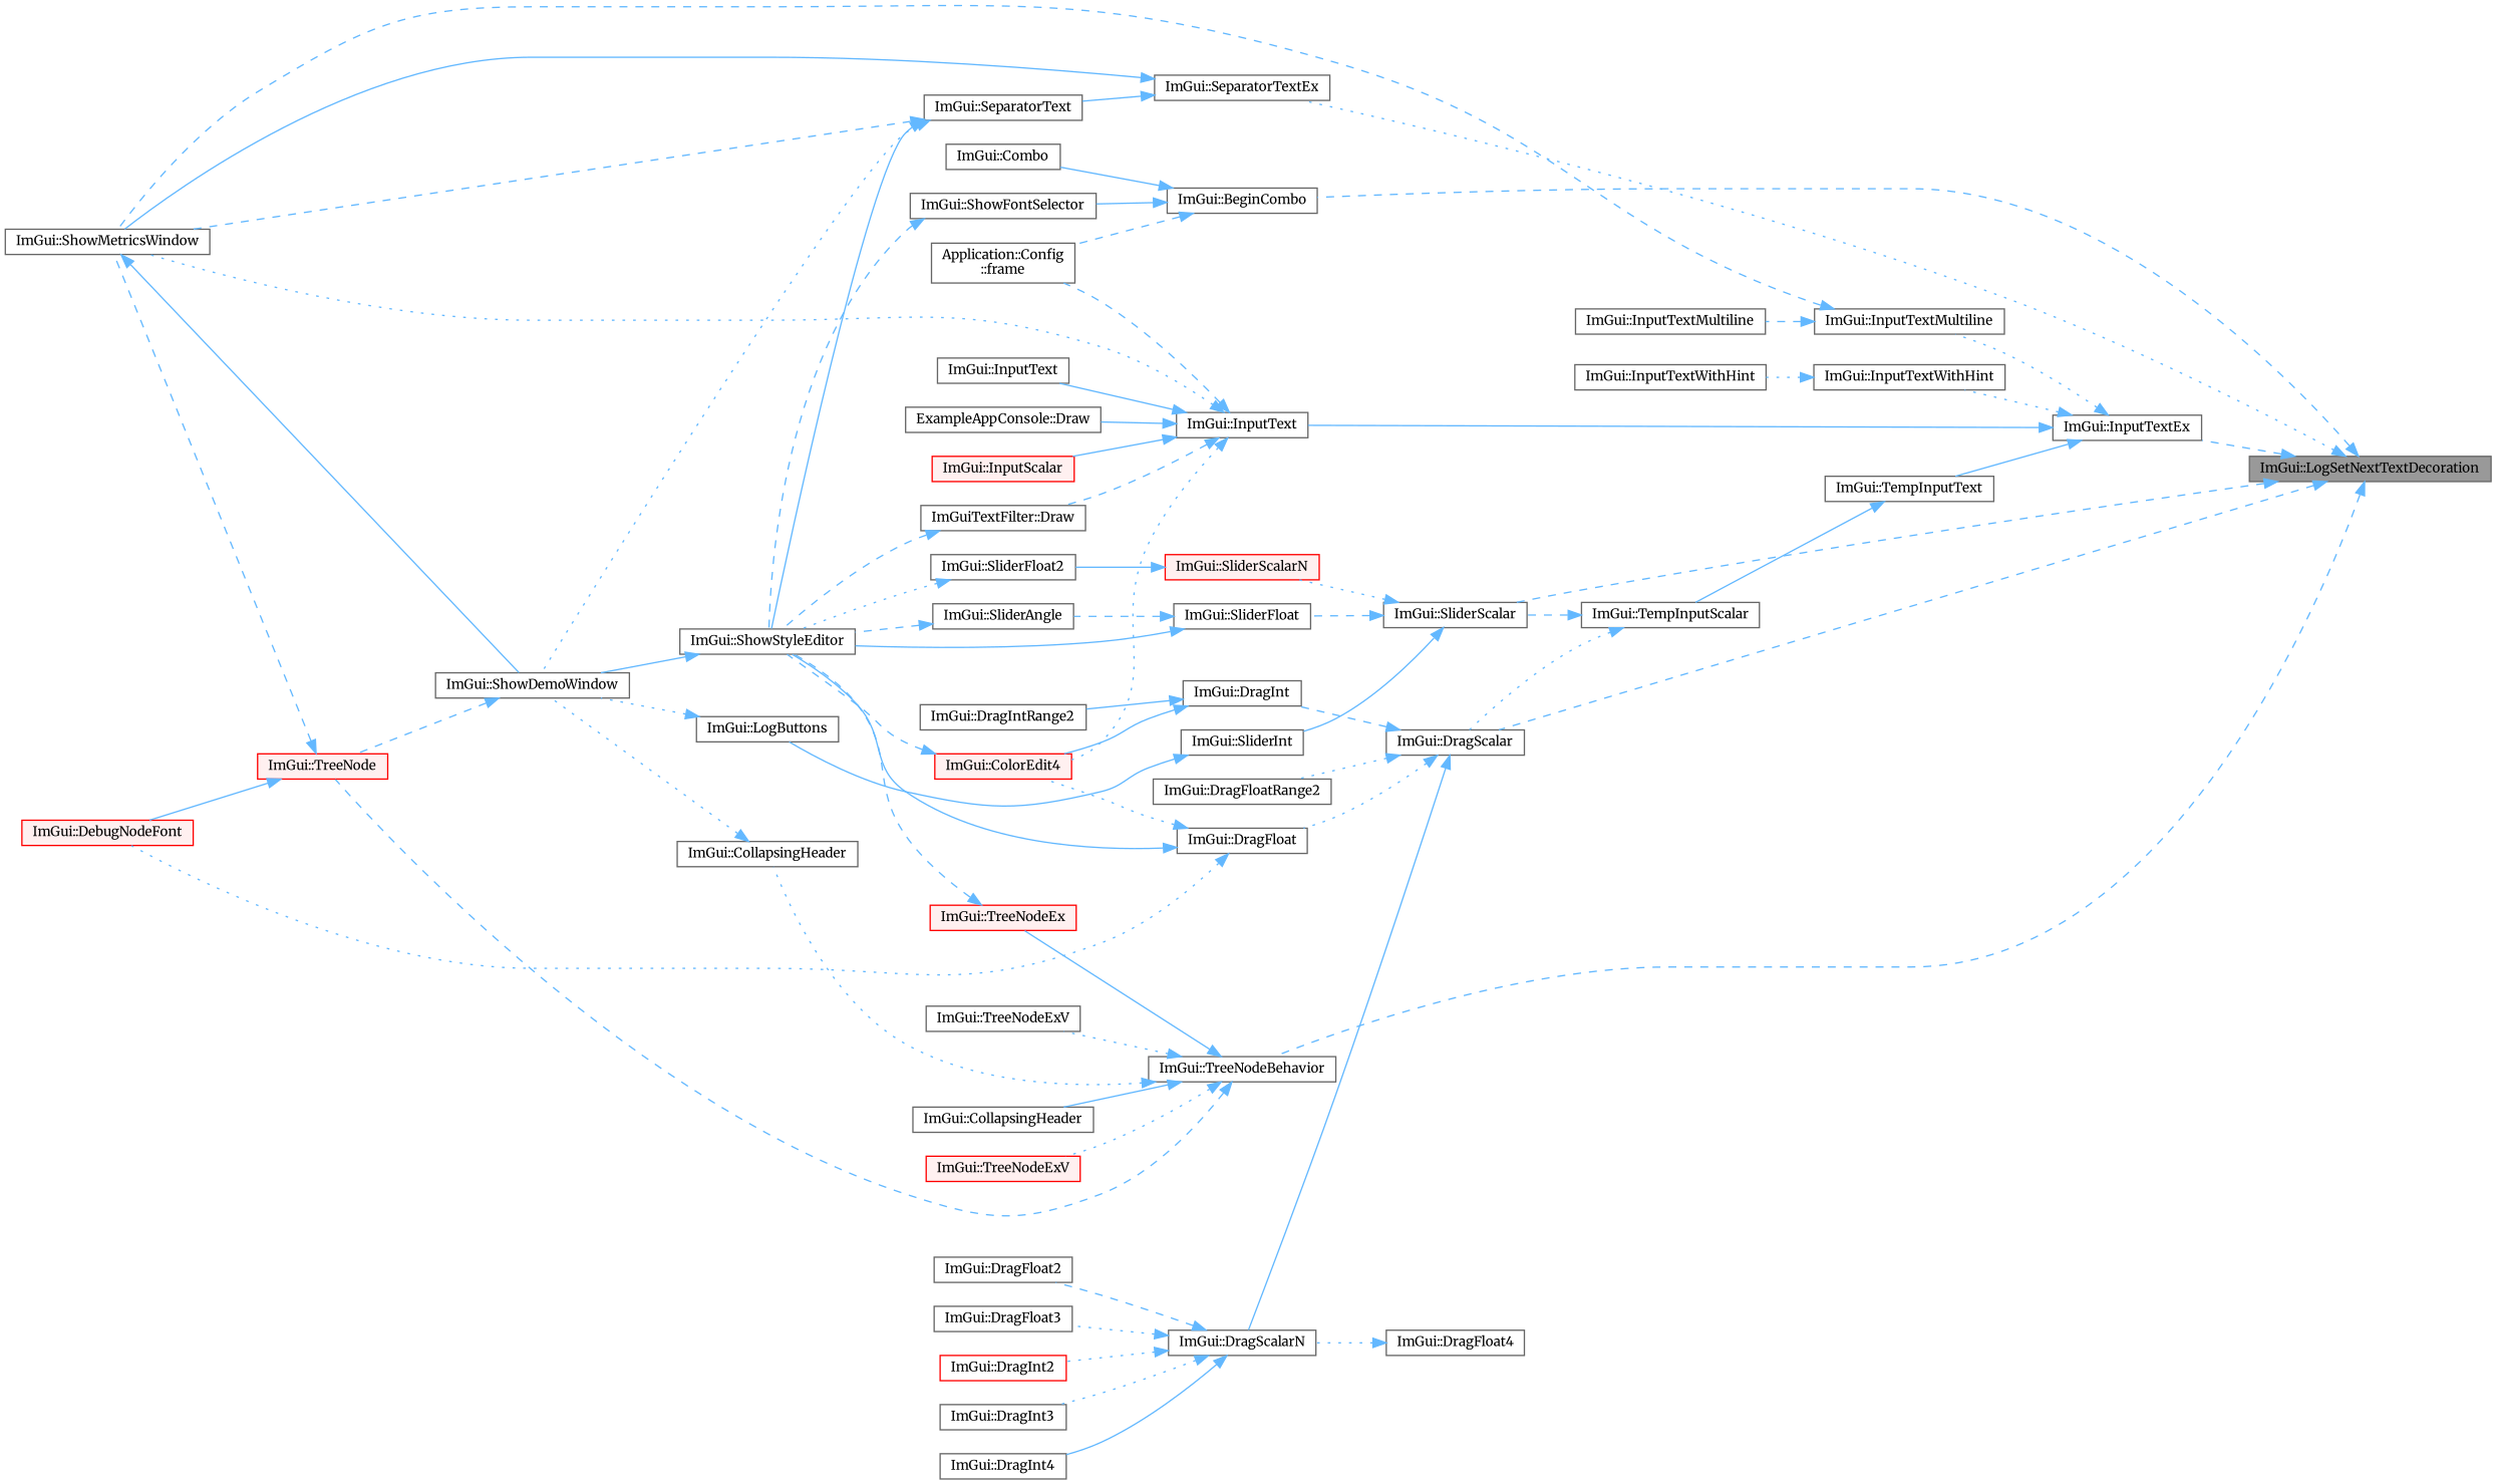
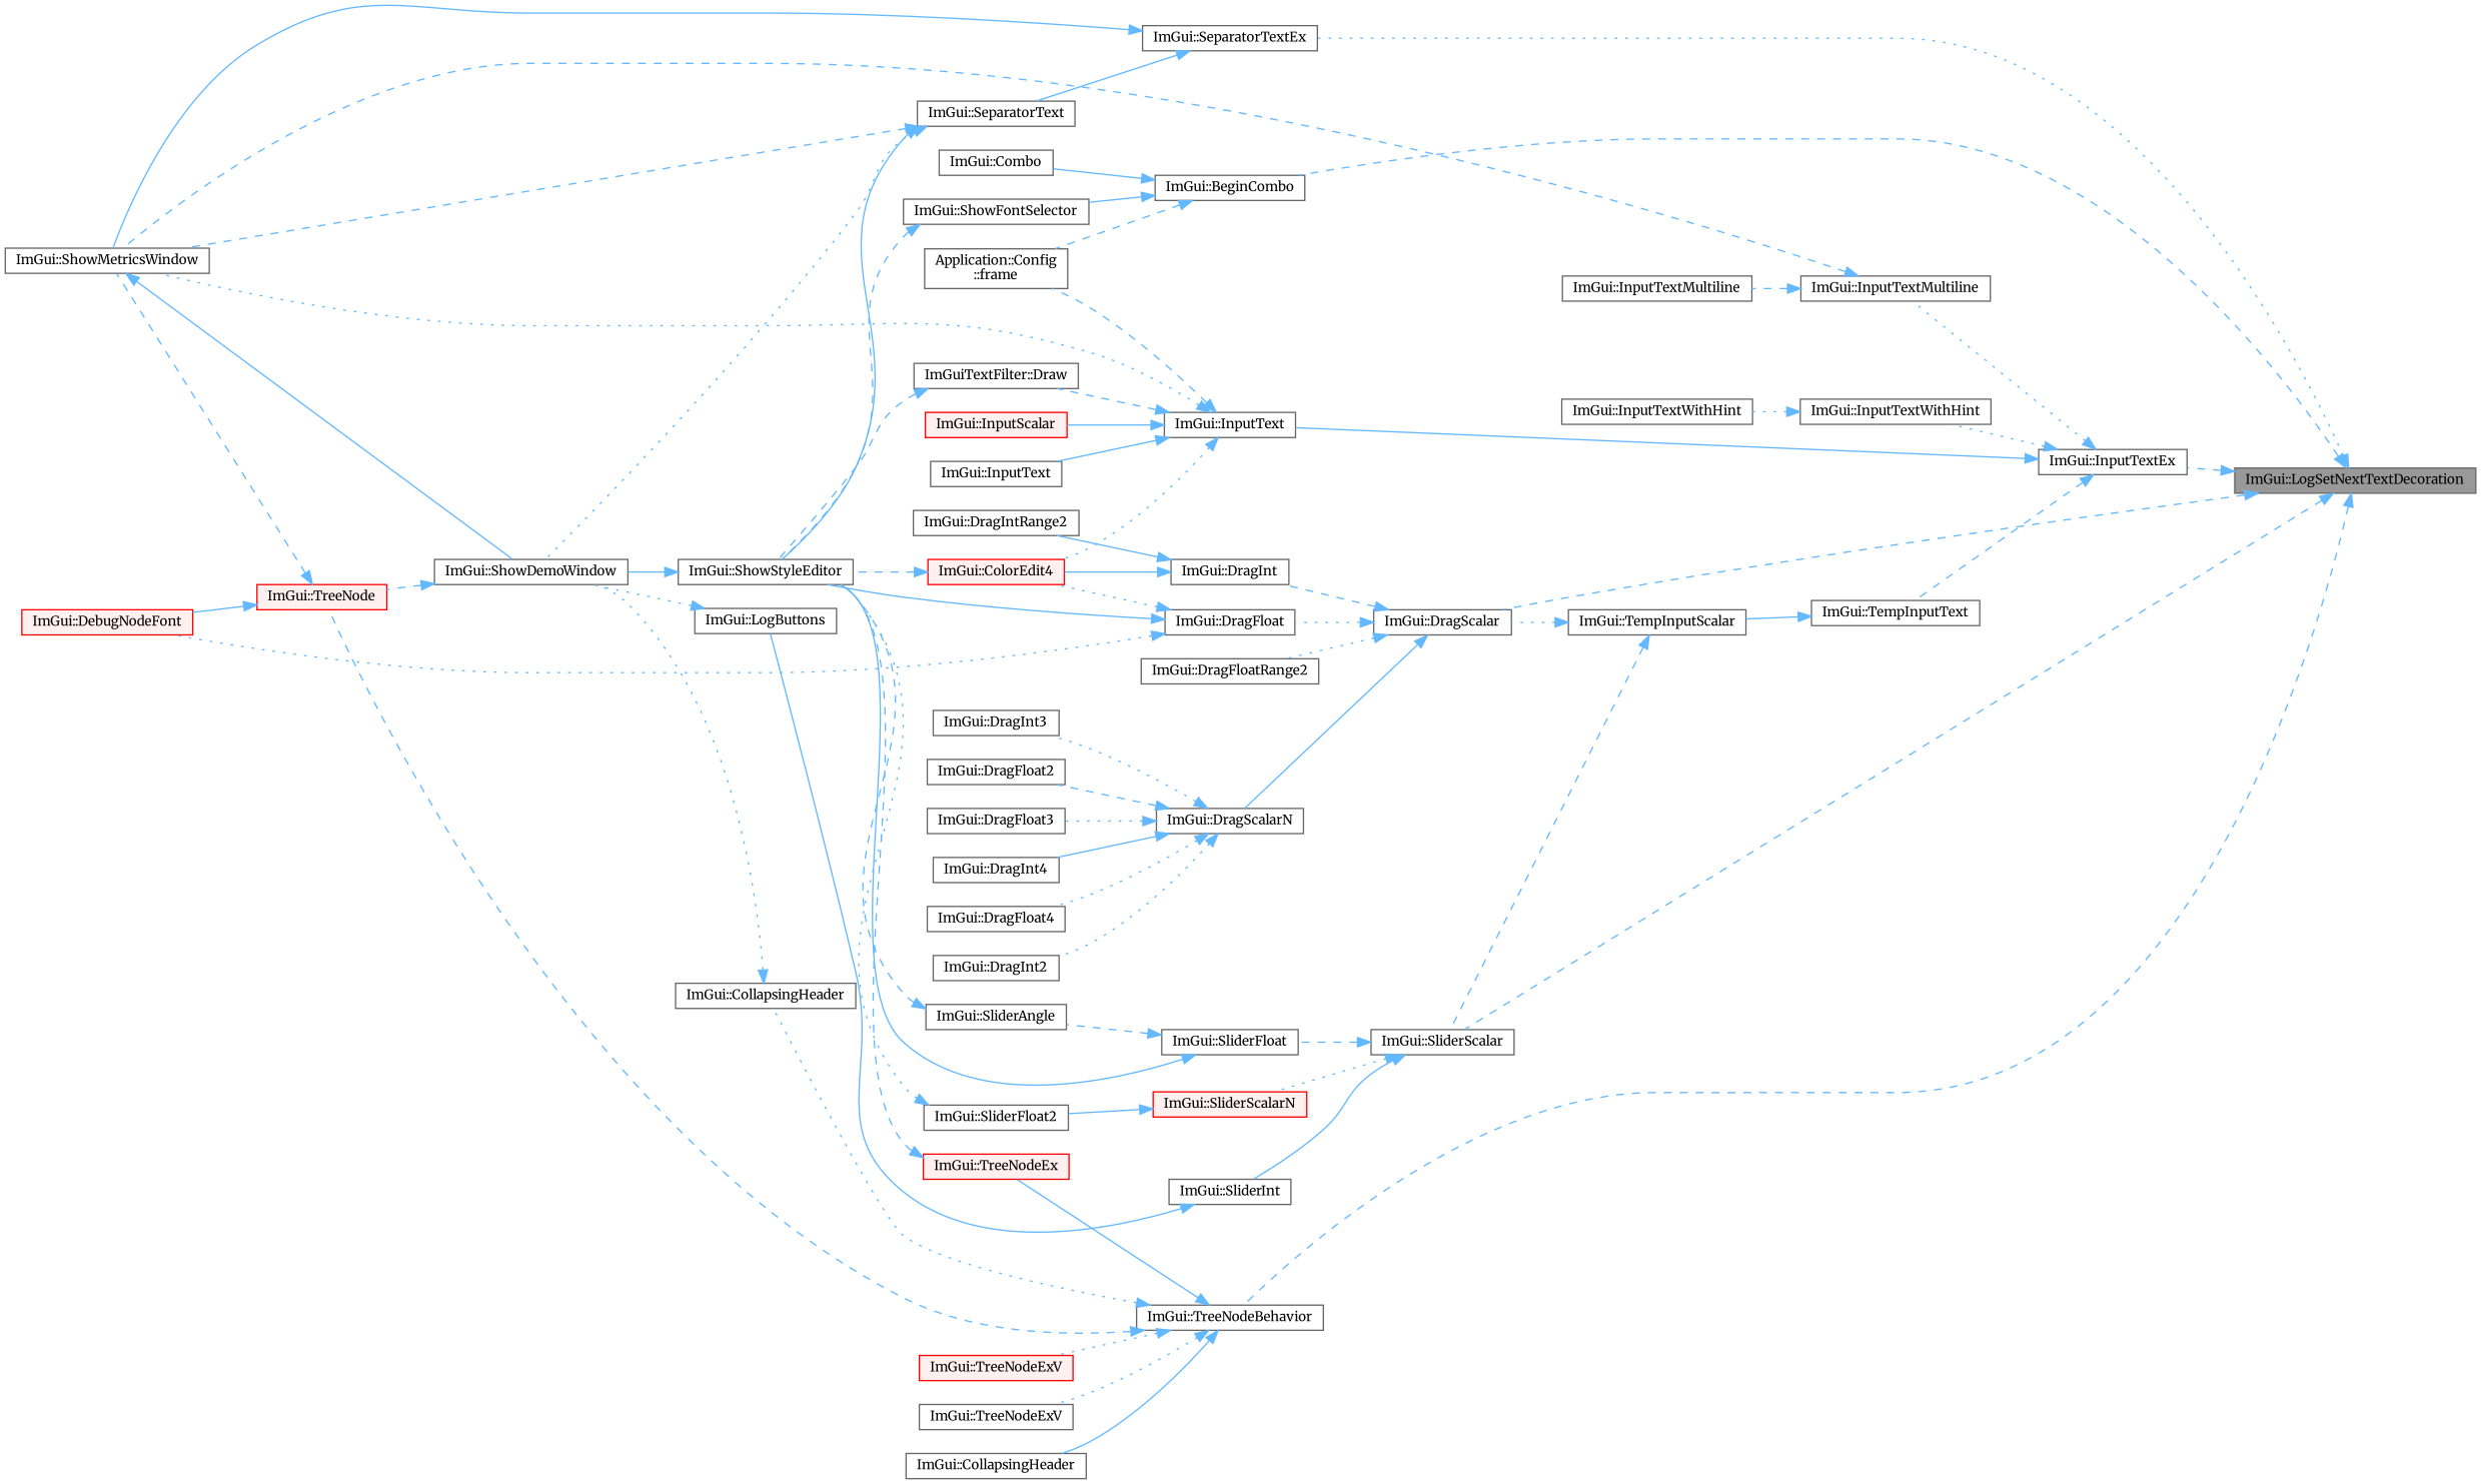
  digraph {
    fontname=Merriweather
    rankdir=RL
    node [color=grey40 fillcolor=white fontname=Merriweather fontsize=10 shape=box style=filled]
    edge [color=steelblue1 dir=back fontname=Merriweather fontsize=10 labelfontname=Helvetica labelfontsize=10 style=solid]
    n1 [color=gray40 fillcolor=grey60 fontcolor=black height=0.2 label="ImGui::LogSetNextTextDecoration" width=0.4]
    n2 [height=0.2 label="ImGui::BeginCombo" width=0.4]
    n3 [height=0.2 label="ImGui::DragScalar" width=0.4]
    n4 [height=0.2 label="ImGui::InputTextEx" width=0.4]
    n5 [height=0.2 label="ImGui::SliderScalar" width=0.4]
    n6 [height=0.2 label="ImGui::SeparatorTextEx" width=0.4]
    n7 [height=0.2 label="ImGui::TreeNodeBehavior" width=0.4]
    n8 [height=0.2 label="ImGui::Combo" width=0.4]
    n9 [height=0.2 label="Application::Config\l::frame" width=0.4]
    n10 [height=0.2 label="ImGui::ShowFontSelector" width=0.4]
    n11 [height=0.2 label="ImGui::DragFloat" width=0.4]
    n12 [height=0.2 label="ImGui::DragFloatRange2" width=0.4]
    n13 [height=0.2 label="ImGui::DragInt" width=0.4]
    n14 [height=0.2 label="ImGui::DragScalarN" width=0.4]
    n15 [height=0.2 label="ImGui::InputText" width=0.4]
    n16 [height=0.2 label="ImGui::InputTextMultiline" width=0.4]
    n17 [height=0.2 label="ImGui::InputTextWithHint" width=0.4]
    n18 [height=0.2 label="ImGui::TempInputText" width=0.4]
    n19 [height=0.2 label="ImGui::SliderFloat" width=0.4]
    n20 [height=0.2 label="ImGui::SliderInt" width=0.4]
    n21 [color=red fillcolor="#FFF0F0" height=0.2 label="ImGui::SliderScalarN" width=0.4]
    n22 [height=0.2 label="ImGui::ShowMetricsWindow" width=0.4]
    n23 [height=0.2 label="ImGui::SeparatorText" width=0.4]
    n24 [height=0.2 label="ImGui::CollapsingHeader" width=0.4]
    n25 [height=0.2 label="ImGui::CollapsingHeader" width=0.4]
    n26 [color=red fillcolor="#FFF0F0" height=0.2 label="ImGui::TreeNode" width=0.4]
    n27 [color=red fillcolor="#FFF0F0" height=0.2 label="ImGui::TreeNodeEx" width=0.4]
    n28 [color=red fillcolor="#FFF0F0" height=0.2 label="ImGui::TreeNodeExV" width=0.4]
    n29 [height=0.2 label="ImGui::TreeNodeExV" width=0.4]
    n30 [height=0.2 label="ImGui::ShowStyleEditor" width=0.4]
    n31 [height=0.2 label="ImGui::ShowDemoWindow" width=0.4]
    n32 [color=red fillcolor="#FFF0F0" height=0.2 label="ImGui::ColorEdit4" width=0.4]
    n33 [color=red fillcolor="#FFF0F0" height=0.2 label="ImGui::DebugNodeFont" width=0.4]
    n34 [height=0.2 label="ImGui::DragIntRange2" width=0.4]
    n35 [height=0.2 label="ImGui::DragFloat2" width=0.4]
    n36 [height=0.2 label="ImGui::DragFloat3" width=0.4]
    n37 [height=0.2 label="ImGui::DragFloat4" width=0.4]
-   n38 [color=red height=0.2 label="ImGui::DragInt2" width=0.4]
+   n38 [height=0.2 label="ImGui::DragInt2" width=0.4]
    n39 [height=0.2 label="ImGui::DragInt3" width=0.4]
    n40 [height=0.2 label="ImGui::DragInt4" width=0.4]
-   n41 [height=0.2 label="ExampleAppConsole::Draw" width=0.4]
    n42 [height=0.2 label="ImGuiTextFilter::Draw" width=0.4]
    n43 [color=red fillcolor="#FFF0F0" height=0.2 label="ImGui::InputScalar" width=0.4]
    n44 [height=0.2 label="ImGui::InputText" width=0.4]
    n45 [height=0.2 label="ImGui::InputTextMultiline" width=0.4]
    n46 [height=0.2 label="ImGui::InputTextWithHint" width=0.4]
    n47 [height=0.2 label="ImGui::TempInputScalar" width=0.4]
    n48 [height=0.2 label="ImGui::SliderAngle" width=0.4]
    n49 [height=0.2 label="ImGui::LogButtons" width=0.4]
    n50 [height=0.2 label="ImGui::SliderFloat2" width=0.4]
    n1 -> n2 [style=dashed]
    n1 -> n3 [style=dashed]
    n1 -> n4 [style=dashed]
    n1 -> n5 [style=dashed]
    n1 -> n6 [style=dotted]
    n1 -> n7 [style=dashed]
    n2 -> n8
    n2 -> n9 [style=dashed]
    n2 -> n10
    n3 -> n11 [style=dotted]
    n3 -> n12 [style=dotted]
    n3 -> n13 [style=dashed]
    n3 -> n14
    n4 -> n15
    n4 -> n16 [style=dotted]
    n4 -> n17 [style=dotted]
-   n4 -> n18
+   n4 -> n18 [style=dashed]
    n5 -> n19 [style=dashed]
    n5 -> n20
    n5 -> n21 [style=dotted]
    n6 -> n22
    n6 -> n23
    n7 -> n24
    n7 -> n25 [style=dotted]
    n7 -> n26 [style=dashed]
    n7 -> n27
    n7 -> n28 [style=dotted]
    n7 -> n29 [style=dotted]
    n10 -> n30 [style=dashed]
    n11 -> n30
    n11 -> n32 [style=dotted]
    n11 -> n33 [style=dotted]
    n13 -> n32
    n13 -> n34
    n14 -> n35 [style=dashed]
    n14 -> n36 [style=dotted]
-   n37 -> n14 [style=dotted]
+   n14 -> n37 [style=dotted]
    n14 -> n38 [style=dotted]
    n14 -> n39 [style=dotted]
    n14 -> n40
    n15 -> n9 [style=dashed]
    n15 -> n22 [style=dotted]
    n15 -> n32 [style=dotted]
-   n15 -> n41
    n15 -> n42 [style=dashed]
    n15 -> n43
    n15 -> n44
    n16 -> n22 [style=dashed]
    n16 -> n45 [style=dashed]
    n17 -> n46 [style=dotted]
    n18 -> n47
    n19 -> n30
    n19 -> n48 [style=dashed]
    n20 -> n49
    n21 -> n50
    n22 -> n31
    n23 -> n22 [style=dashed]
    n23 -> n30
    n23 -> n31 [style=dotted]
    n25 -> n31 [style=dotted]
    n26 -> n22 [style=dashed]
    n26 -> n33
    n27 -> n30 [style=dashed]
    n30 -> n31
    n31 -> n26 [style=dashed]
    n32 -> n30 [style=dashed]
    n42 -> n30 [style=dashed]
    n47 -> n3 [style=dotted]
    n47 -> n5 [style=dashed]
    n48 -> n30 [style=dashed]
    n49 -> n31 [style=dotted]
    n50 -> n30 [style=dotted]
  }
